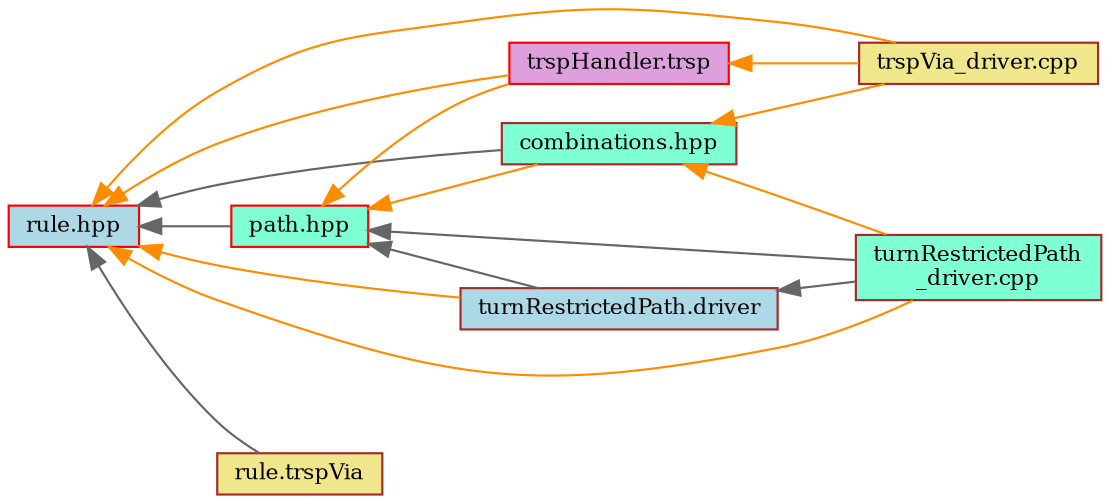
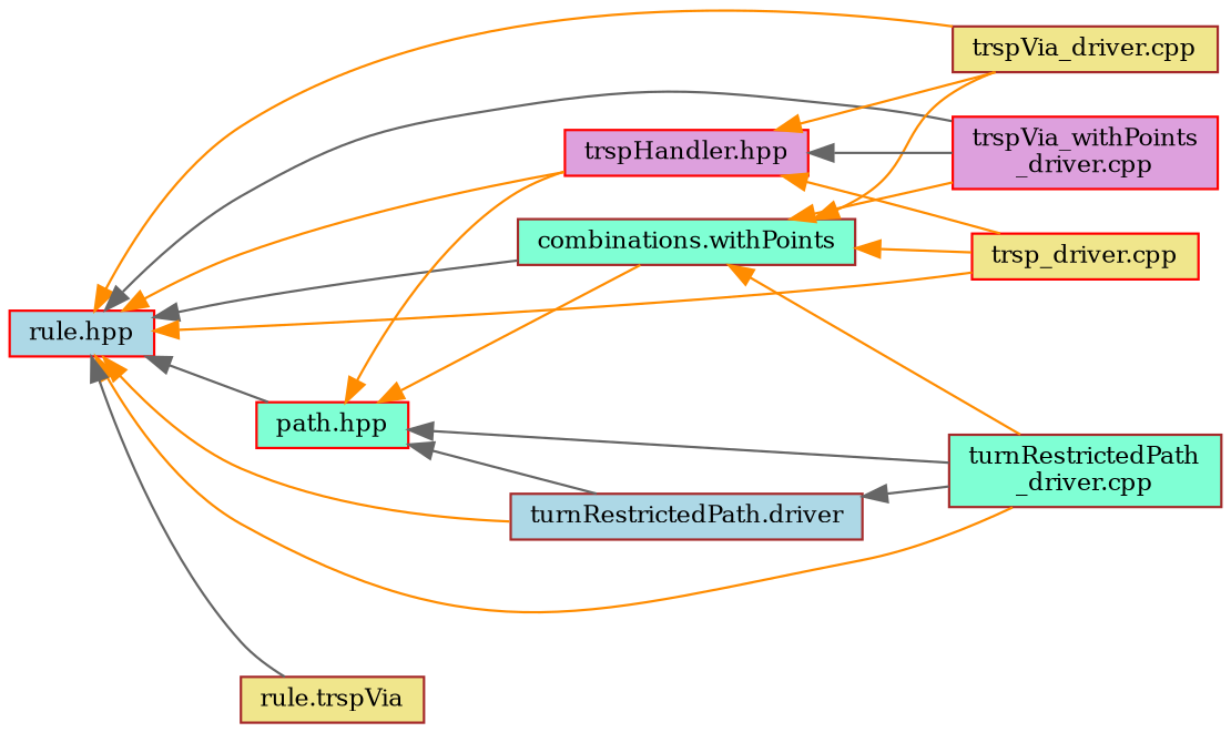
  digraph {
    fontname="DejaVu Serif"
    rankdir=LR
    node [color=red fillcolor=aquamarine fontname="DejaVu Serif" fontsize=10 shape=box style=filled]
    edge [color=darkorange dir=back fontname="DejaVu Serif" fontsize=10 labelfontname=Helvetica labelfontsize=10 style=solid]
    n1 [fillcolor=lightblue fontcolor=black height=0.2 label="rule.hpp" width=0.4]
-   n2 [color=brown height=0.2 label="combinations.hpp" width=0.4]
+   n2 [color=brown height=0.2 label="combinations.withPoints" width=0.4]
    n3 [color=brown fillcolor=khaki height=0.2 label="trspVia_driver.cpp" width=0.4]
+   n4 [fillcolor=plum height=0.2 label="trspVia_withPoints\l_driver.cpp" width=0.4]
+   n5 [fillcolor=khaki height=0.2 label="trsp_driver.cpp" width=0.4]
    n6 [color=brown height=0.2 label="turnRestrictedPath\l_driver.cpp" width=0.4]
    n7 [height=0.2 label="path.hpp" width=0.4]
-   n8 [fillcolor=plum height=0.2 label="trspHandler.trsp" width=0.4]
+   n8 [fillcolor=plum height=0.2 label="trspHandler.hpp" width=0.4]
    n9 [color=brown fillcolor=lightblue height=0.2 label="turnRestrictedPath.driver" width=0.4]
    n10 [color=brown fillcolor=khaki height=0.2 label="rule.trspVia" width=0.4]
    n1 -> n2 [color=gray40]
    n1 -> n3
+   n1 -> n4 [color=gray40]
+   n1 -> n5
    n1 -> n6
    n1 -> n7 [color=gray40]
    n1 -> n8
    n1 -> n9
    n1 -> n10 [color=gray40]
    n2 -> n3
+   n2 -> n4
+   n2 -> n5
    n2 -> n6
    n7 -> n2
    n7 -> n6 [color=gray40]
    n7 -> n8
    n7 -> n9 [color=gray40]
    n8 -> n3
+   n8 -> n4 [color=gray40]
+   n8 -> n5
    n9 -> n6 [color=gray40]
  }
